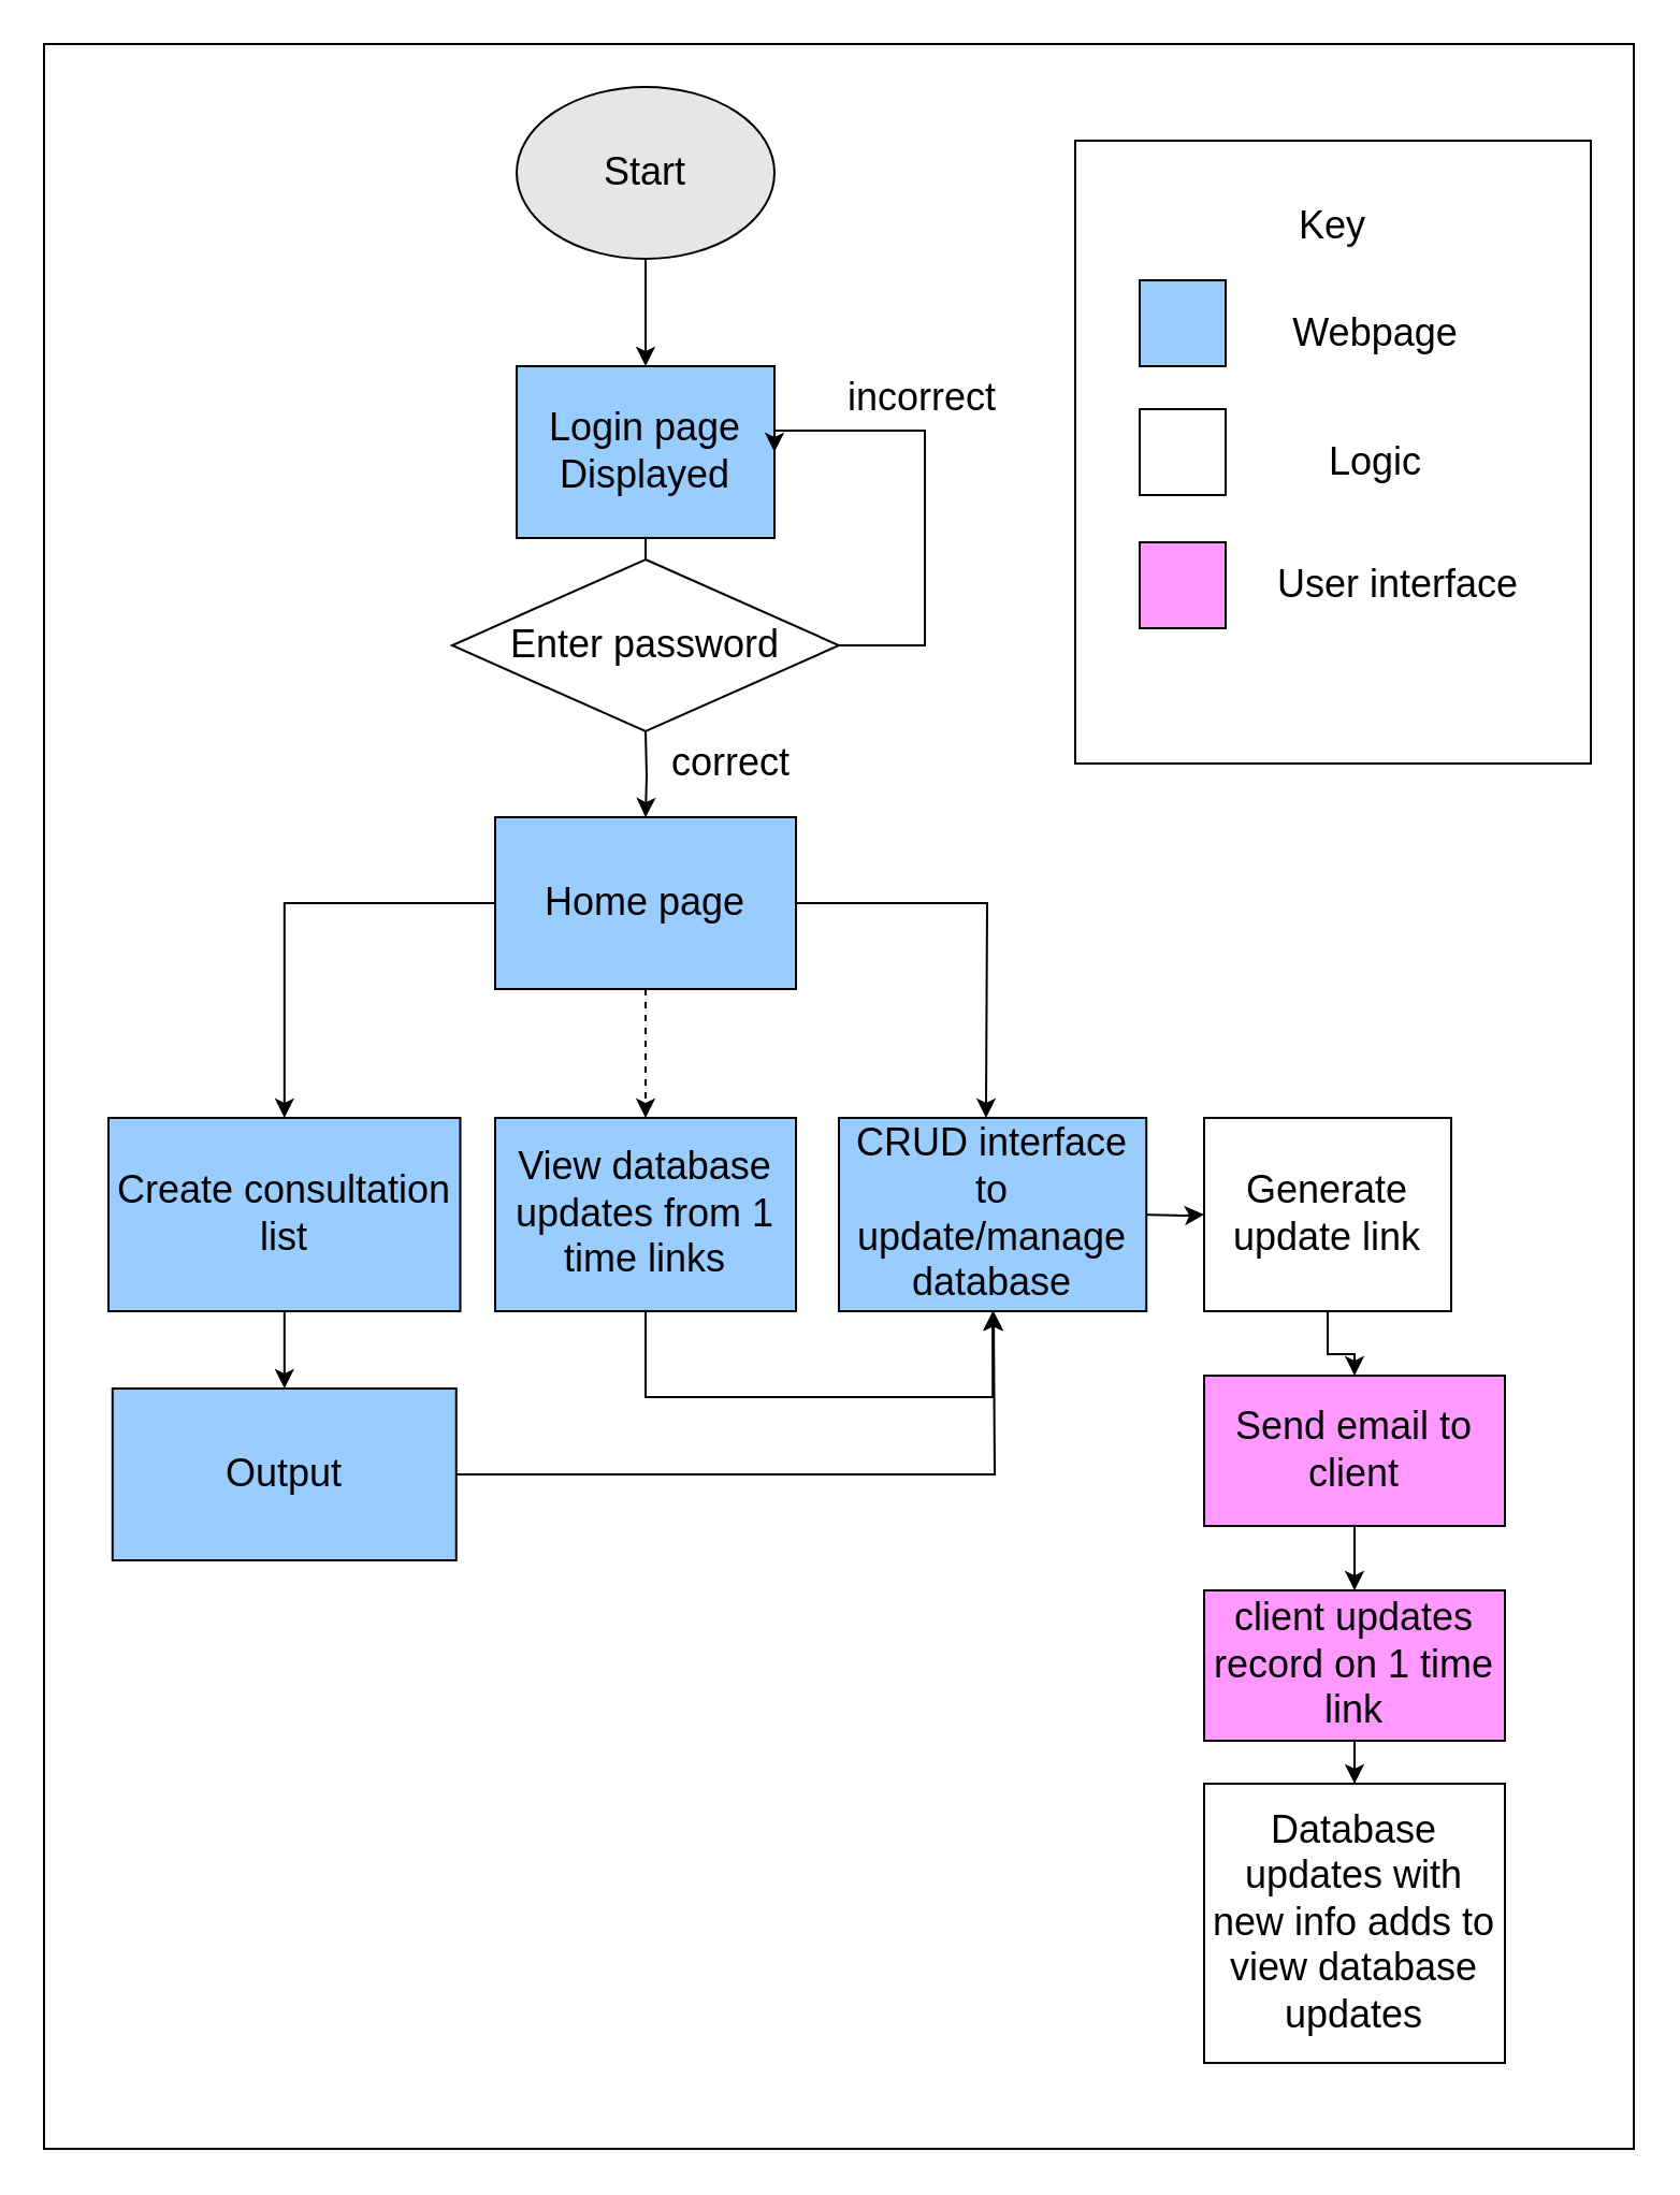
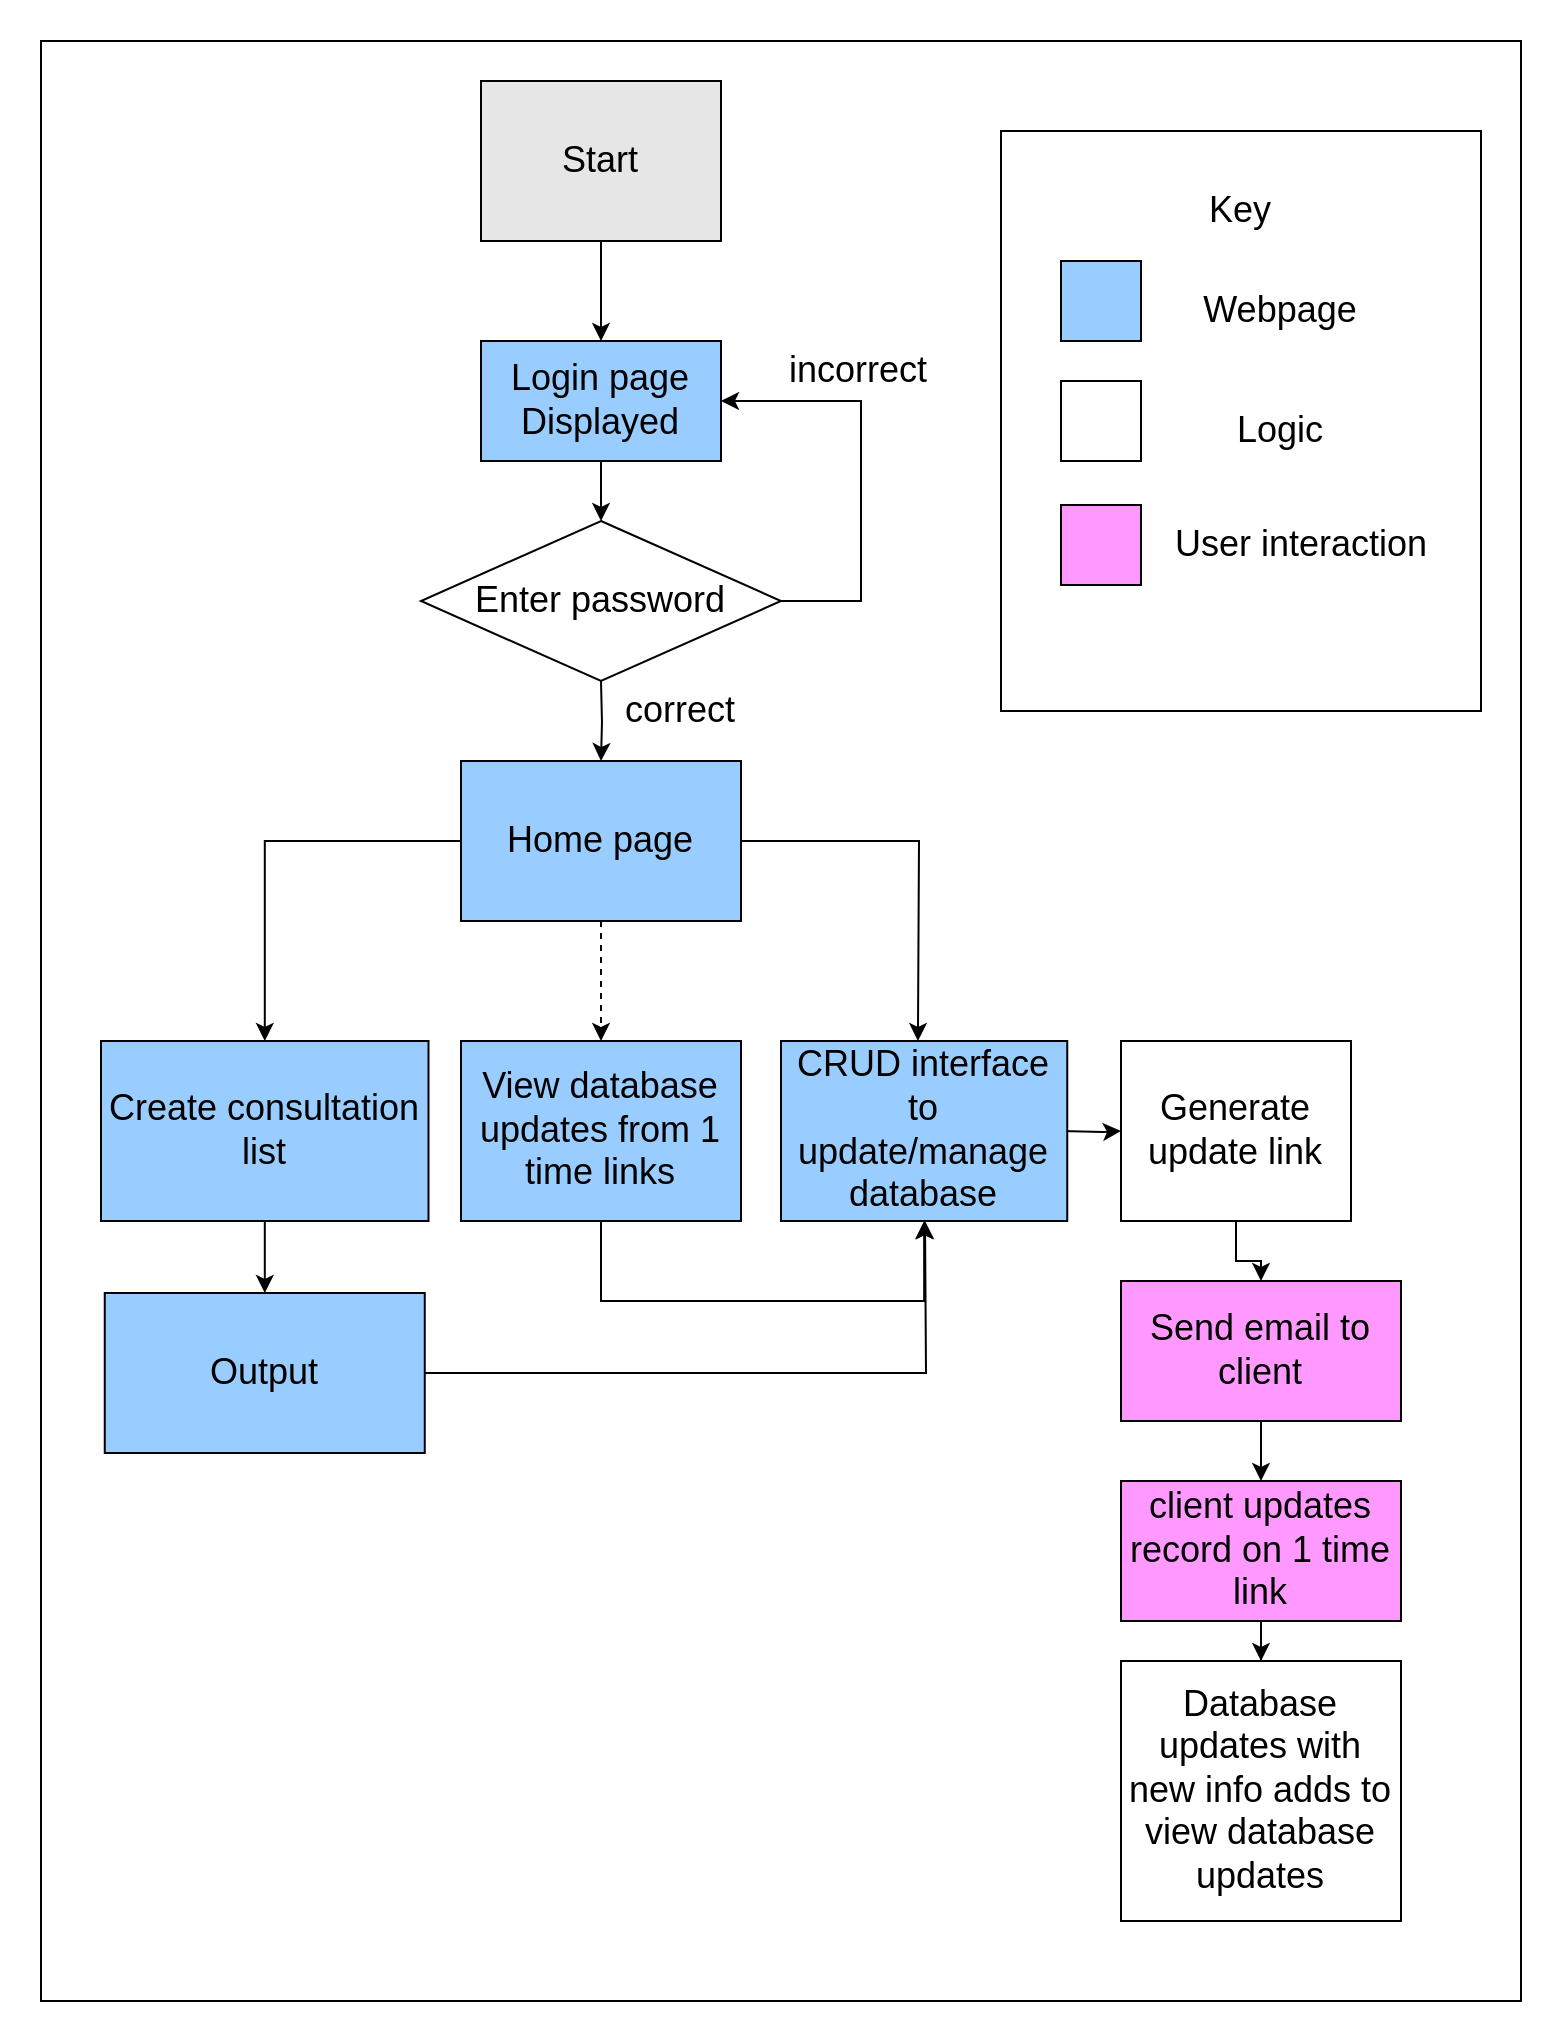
  <mxCell id="0" />
  <mxCell id="1" parent="0" />
  <mxCell id="2" value="" style="rounded=0;whiteSpace=wrap;html=1;" vertex="1" parent="1"><mxGeometry x="20" y="20" width="740" height="980" as="geometry" /></mxCell>
  <mxCell id="3" style="edgeStyle=orthogonalEdgeStyle;rounded=0;orthogonalLoop=1;jettySize=auto;html=1;entryX=0.5;entryY=0;entryDx=0;entryDy=0;fontSize=18;" parent="1" source="4" target="6" edge="1"><mxGeometry relative="1" as="geometry" /></mxCell>
- <mxCell id="4" value="Start" style="ellipse;whiteSpace=wrap;html=1;fontSize=18;fillColor=#E6E6E6;" parent="1" vertex="1"><mxGeometry x="240" y="40" width="120" height="80" as="geometry" /></mxCell>
+ <mxCell id="4" value="Start" style="whiteSpace=wrap;html=1;fontSize=18;fillColor=#E6E6E6;rounded=0;" parent="1" vertex="1"><mxGeometry x="240" y="40" width="120" height="80" as="geometry" /></mxCell>
  <mxCell id="5" style="edgeStyle=orthogonalEdgeStyle;rounded=0;orthogonalLoop=1;jettySize=auto;html=1;entryX=0.5;entryY=0;entryDx=0;entryDy=0;fontSize=18;" parent="1" source="6" edge="1"><mxGeometry relative="1" as="geometry"><mxPoint x="300" y="260" as="targetPoint" /></mxGeometry></mxCell>
- <mxCell id="6" value="Login page Displayed" style="rounded=0;whiteSpace=wrap;html=1;fontSize=18;fillColor=#99CCFF;" parent="1" vertex="1"><mxGeometry x="240" y="170" width="120" height="80" as="geometry" /></mxCell>
+ <mxCell id="6" value="Login page Displayed" style="rounded=0;whiteSpace=wrap;html=1;fontSize=18;fillColor=#99CCFF;" parent="1" vertex="1"><mxGeometry x="240" y="170" width="120" height="60" as="geometry" /></mxCell>
  <mxCell id="7" style="edgeStyle=orthogonalEdgeStyle;rounded=0;orthogonalLoop=1;jettySize=auto;html=1;exitX=0.5;exitY=1;exitDx=0;exitDy=0;fontSize=18;" parent="1" edge="1"><mxGeometry relative="1" as="geometry"><mxPoint x="300" y="380" as="targetPoint" /><mxPoint x="300" y="340" as="sourcePoint" /></mxGeometry></mxCell>
  <mxCell id="8" value="correct" style="text;html=1;strokeColor=none;fillColor=none;align=center;verticalAlign=middle;whiteSpace=wrap;rounded=0;fontSize=18;" parent="1" vertex="1"><mxGeometry x="310" y="340" width="60" height="30" as="geometry" /></mxCell>
  <mxCell id="9" style="edgeStyle=orthogonalEdgeStyle;rounded=0;orthogonalLoop=1;jettySize=auto;html=1;entryX=0.5;entryY=0;entryDx=0;entryDy=0;fontSize=18;" parent="1" source="10" target="24" edge="1"><mxGeometry relative="1" as="geometry" /></mxCell>
  <mxCell id="10" value="Generate update link" style="rounded=0;whiteSpace=wrap;html=1;fontSize=18;" parent="1" vertex="1"><mxGeometry x="560" y="520" width="115" height="90" as="geometry" /></mxCell>
  <mxCell id="11" style="edgeStyle=orthogonalEdgeStyle;rounded=0;orthogonalLoop=1;jettySize=auto;html=1;fontSize=18;" parent="1" source="14" target="16" edge="1"><mxGeometry relative="1" as="geometry" /></mxCell>
  <mxCell id="12" style="edgeStyle=orthogonalEdgeStyle;rounded=0;orthogonalLoop=1;jettySize=auto;html=1;entryX=0.5;entryY=0;entryDx=0;entryDy=0;fontSize=18;dashed=1;" parent="1" source="14" target="18" edge="1"><mxGeometry relative="1" as="geometry" /></mxCell>
  <mxCell id="13" style="edgeStyle=orthogonalEdgeStyle;rounded=0;orthogonalLoop=1;jettySize=auto;html=1;fontSize=18;" parent="1" source="14" edge="1"><mxGeometry relative="1" as="geometry"><mxPoint x="458.471" y="520" as="targetPoint" /></mxGeometry></mxCell>
  <mxCell id="14" value="Home page" style="rounded=0;whiteSpace=wrap;html=1;fontSize=18;fillColor=#99CCFF;" parent="1" vertex="1"><mxGeometry x="230" y="380" width="140" height="80" as="geometry" /></mxCell>
  <mxCell id="15" value="" style="edgeStyle=orthogonalEdgeStyle;rounded=0;orthogonalLoop=1;jettySize=auto;html=1;fontSize=18;" parent="1" source="16" target="30" edge="1"><mxGeometry relative="1" as="geometry" /></mxCell>
  <mxCell id="16" value="Create consultation list" style="rounded=0;whiteSpace=wrap;html=1;fontSize=18;fillColor=#99CCFF;" parent="1" vertex="1"><mxGeometry x="50" y="520" width="163.75" height="90" as="geometry" /></mxCell>
  <mxCell id="17" style="edgeStyle=orthogonalEdgeStyle;rounded=0;orthogonalLoop=1;jettySize=auto;html=1;entryX=0.5;entryY=1;entryDx=0;entryDy=0;fontSize=18;" parent="1" source="18" target="28" edge="1"><mxGeometry relative="1" as="geometry"><Array as="points"><mxPoint x="300" y="650" /><mxPoint x="462" y="650" /></Array></mxGeometry></mxCell>
  <mxCell id="18" value="View database updates from 1 time links" style="rounded=0;whiteSpace=wrap;html=1;fontSize=18;fillColor=#99CCFF;" parent="1" vertex="1"><mxGeometry x="230" y="520" width="140" height="90" as="geometry" /></mxCell>
  <mxCell id="19" style="edgeStyle=orthogonalEdgeStyle;rounded=0;orthogonalLoop=1;jettySize=auto;html=1;fontSize=18;" parent="1" target="10" edge="1"><mxGeometry relative="1" as="geometry"><mxPoint x="530" y="565" as="sourcePoint" /></mxGeometry></mxCell>
  <mxCell id="20" style="edgeStyle=orthogonalEdgeStyle;rounded=0;orthogonalLoop=1;jettySize=auto;html=1;fontSize=18;entryX=1;entryY=0.5;entryDx=0;entryDy=0;" parent="1" source="21" target="6" edge="1"><mxGeometry relative="1" as="geometry"><mxPoint x="410" y="220" as="targetPoint" /><Array as="points"><mxPoint x="430" y="300" /><mxPoint x="430" y="200" /></Array></mxGeometry></mxCell>
  <mxCell id="21" value="Enter password" style="rhombus;whiteSpace=wrap;html=1;fontSize=18;fillColor=#FFFFFF;" parent="1" vertex="1"><mxGeometry x="210" y="260" width="180" height="80" as="geometry" /></mxCell>
  <mxCell id="22" value="incorrect" style="text;html=1;strokeColor=none;fillColor=none;align=center;verticalAlign=middle;whiteSpace=wrap;rounded=0;fontSize=18;" parent="1" vertex="1"><mxGeometry x="398.75" y="170" width="60" height="30" as="geometry" /></mxCell>
  <mxCell id="23" style="edgeStyle=orthogonalEdgeStyle;rounded=0;orthogonalLoop=1;jettySize=auto;html=1;entryX=0.5;entryY=0;entryDx=0;entryDy=0;fontSize=18;" parent="1" source="24" target="26" edge="1"><mxGeometry relative="1" as="geometry" /></mxCell>
  <mxCell id="24" value="Send email to client" style="rounded=0;whiteSpace=wrap;html=1;fontSize=18;fillColor=#FF99FF;" parent="1" vertex="1"><mxGeometry x="560" y="640" width="140" height="70" as="geometry" /></mxCell>
  <mxCell id="25" style="edgeStyle=orthogonalEdgeStyle;rounded=0;orthogonalLoop=1;jettySize=auto;html=1;entryX=0.5;entryY=0;entryDx=0;entryDy=0;fontSize=18;" parent="1" source="26" target="27" edge="1"><mxGeometry relative="1" as="geometry" /></mxCell>
  <mxCell id="26" value="client updates record on 1 time link" style="rounded=0;whiteSpace=wrap;html=1;fontSize=18;fillColor=#FF99FF;" parent="1" vertex="1"><mxGeometry x="560" y="740" width="140" height="70" as="geometry" /></mxCell>
  <mxCell id="27" value="Database updates with new info adds to view database updates" style="rounded=0;whiteSpace=wrap;html=1;fontSize=18;fillColor=#FFFFFF;" parent="1" vertex="1"><mxGeometry x="560" y="830" width="140" height="130" as="geometry" /></mxCell>
  <mxCell id="28" value="CRUD interface to update/manage database" style="rounded=0;whiteSpace=wrap;html=1;fontSize=18;fillColor=#99CCFF;" parent="1" vertex="1"><mxGeometry x="390" y="520" width="143.12" height="90" as="geometry" /></mxCell>
  <mxCell id="29" style="edgeStyle=orthogonalEdgeStyle;rounded=0;orthogonalLoop=1;jettySize=auto;html=1;fontSize=18;exitX=1;exitY=0.5;exitDx=0;exitDy=0;" parent="1" source="30" edge="1"><mxGeometry relative="1" as="geometry"><mxPoint x="462" y="610" as="targetPoint" /><mxPoint x="213.88" y="686" as="sourcePoint" /></mxGeometry></mxCell>
  <mxCell id="30" value="Output" style="whiteSpace=wrap;html=1;rounded=0;fontSize=18;fillColor=#99CCFF;" parent="1" vertex="1"><mxGeometry x="51.88" y="646" width="160" height="80" as="geometry" /></mxCell>
  <mxCell id="31" value="" style="rounded=0;whiteSpace=wrap;html=1;fontSize=18;fillColor=#FFFFFF;" parent="1" vertex="1"><mxGeometry x="500" y="65" width="240" height="290" as="geometry" /></mxCell>
  <mxCell id="32" value="Key" style="text;html=1;strokeColor=none;fillColor=none;align=center;verticalAlign=middle;whiteSpace=wrap;rounded=0;fontSize=18;" parent="1" vertex="1"><mxGeometry x="590" y="90" width="60" height="30" as="geometry" /></mxCell>
  <mxCell id="33" value="" style="rounded=0;whiteSpace=wrap;html=1;fontSize=18;fillColor=#99CCFF;" parent="1" vertex="1"><mxGeometry x="530" y="130" width="40" height="40" as="geometry" /></mxCell>
  <mxCell id="34" value="Webpage" style="text;html=1;strokeColor=none;fillColor=none;align=center;verticalAlign=middle;whiteSpace=wrap;rounded=0;fontSize=18;" parent="1" vertex="1"><mxGeometry x="610" y="140" width="60" height="30" as="geometry" /></mxCell>
  <mxCell id="35" value="" style="rounded=0;whiteSpace=wrap;html=1;fontSize=18;fillColor=#FFFFFF;" parent="1" vertex="1"><mxGeometry x="530" y="190" width="40" height="40" as="geometry" /></mxCell>
  <mxCell id="36" value="Logic" style="text;html=1;strokeColor=none;fillColor=none;align=center;verticalAlign=middle;whiteSpace=wrap;rounded=0;fontSize=18;" parent="1" vertex="1"><mxGeometry x="610" y="200" width="60" height="30" as="geometry" /></mxCell>
  <mxCell id="37" value="" style="rounded=0;whiteSpace=wrap;html=1;fontSize=18;fillColor=#FF99FF;" parent="1" vertex="1"><mxGeometry x="530" y="252" width="40" height="40" as="geometry" /></mxCell>
- <mxCell id="38" value="User interface" style="text;html=1;align=center;verticalAlign=middle;resizable=0;points=[];autosize=1;strokeColor=none;fillColor=none;fontSize=18;" parent="1" vertex="1"><mxGeometry x="580" y="257" width="140" height="30" as="geometry" /></mxCell>
+ <mxCell id="38" value="User interaction" style="text;html=1;align=center;verticalAlign=middle;resizable=0;points=[];autosize=1;strokeColor=none;fillColor=none;fontSize=18;" parent="1" vertex="1"><mxGeometry x="580" y="257" width="140" height="30" as="geometry" /></mxCell>
